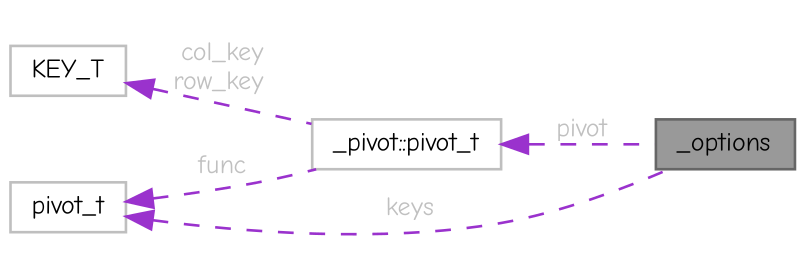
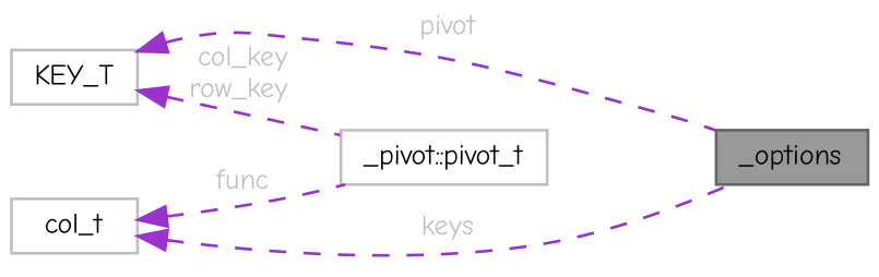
  digraph {
    fontname="Comic Neue"
    rankdir=LR
    node [color=grey75 fillcolor=white fontname="Comic Neue" fontsize=10 shape=box style=filled]
    edge [color=darkorchid3 dir=back fontcolor=grey fontname="Comic Neue" fontsize=10 labelfontname=Helvetica labelfontsize=10 style=dashed]
    n1 [color=gray40 fillcolor=grey60 fontcolor=black height=0.2 label=_options width=0.4]
    n2 [height=0.2 label="_pivot::pivot_t" width=0.4]
    n3 [height=0.2 label=KEY_T width=0.4]
-   n4 [height=0.2 label=pivot_t width=0.4]
-   n2 -> n1 [label=" pivot"]
+   n4 [height=0.2 label=col_t width=0.4]
+   n3 -> n1 [label=" pivot"]
    n3 -> n2 [label=" col_key\nrow_key"]
    n4 -> n1 [label=" keys"]
    n4 -> n2 [label=" func"]
  }
